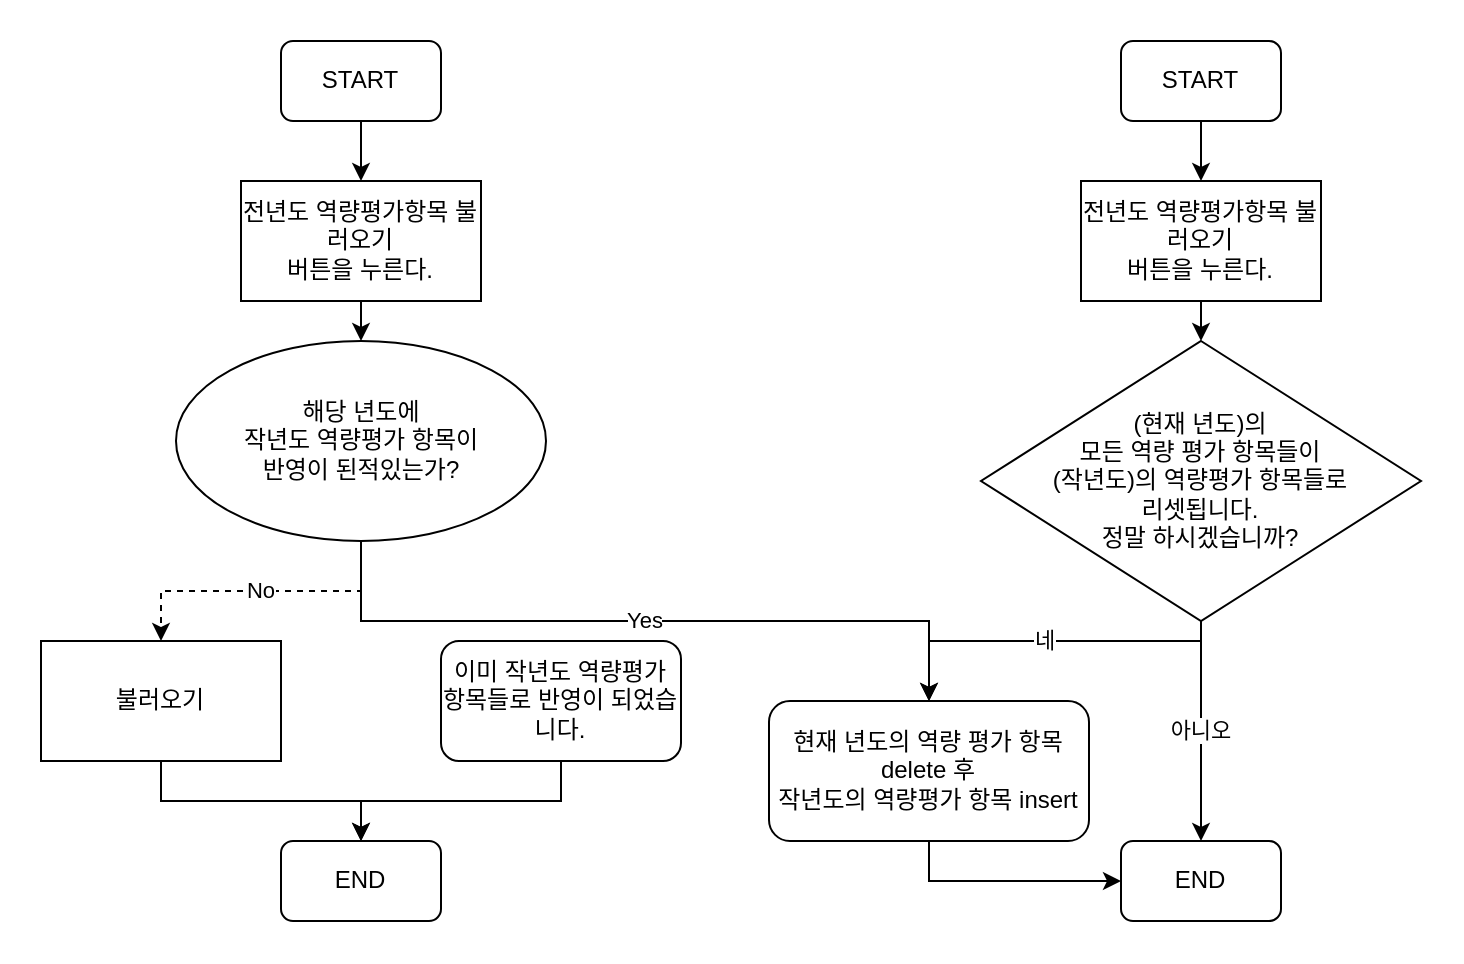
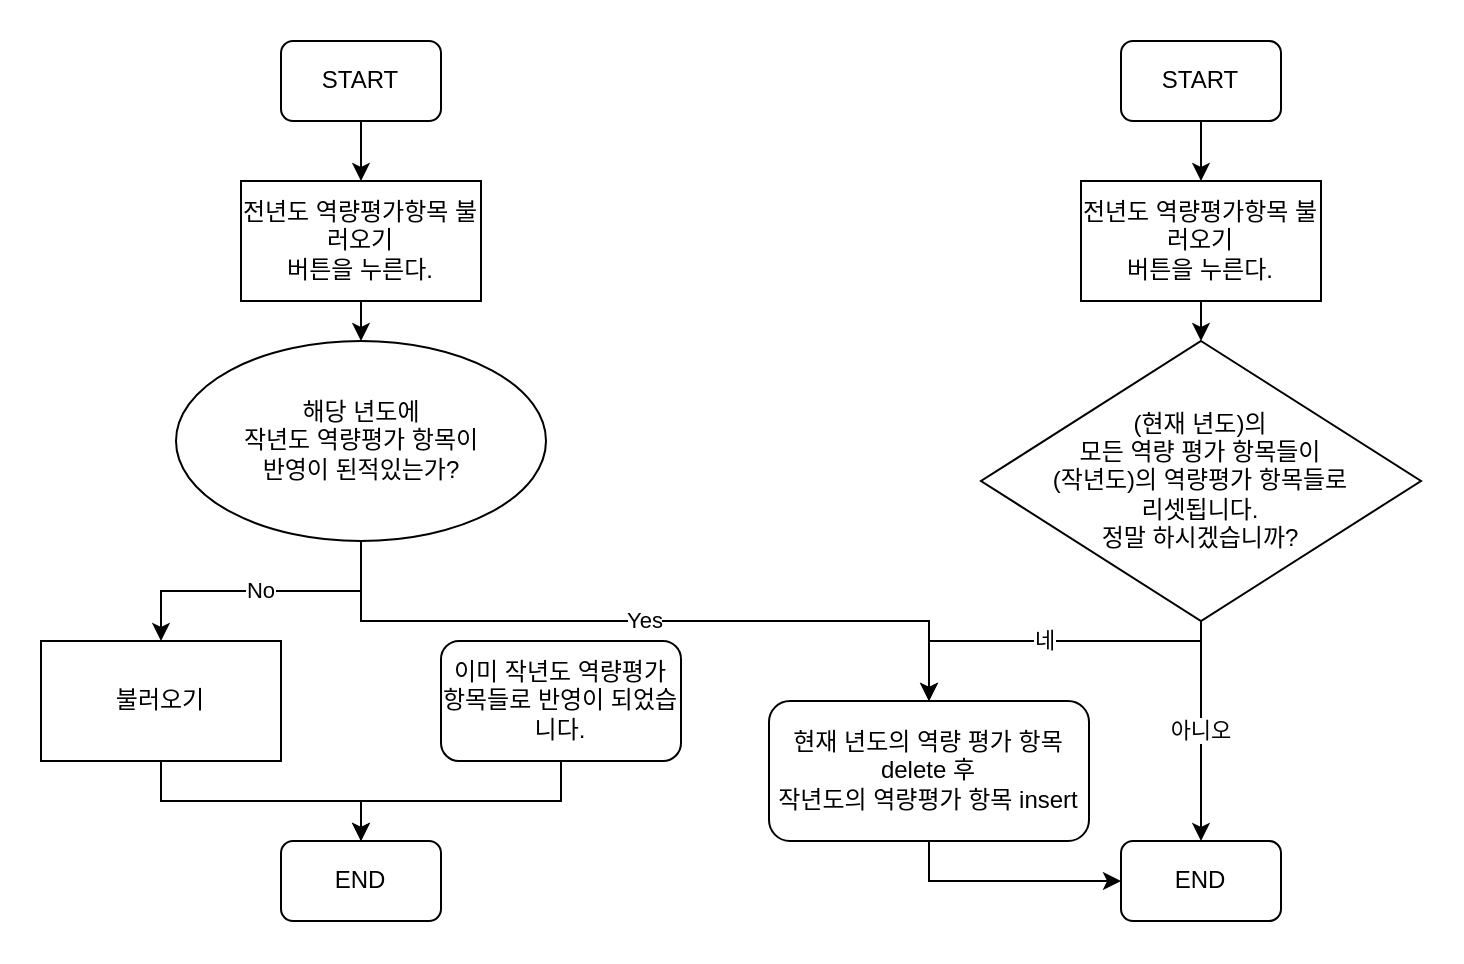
  <mxCell id="0" />
  <mxCell id="1" parent="0" />
  <mxCell id="2" style="edgeStyle=orthogonalEdgeStyle;rounded=0;orthogonalLoop=1;jettySize=auto;html=1;exitX=0.5;exitY=1;exitDx=0;exitDy=0;entryX=0.5;entryY=0;entryDx=0;entryDy=0;" edge="1" parent="1" source="3" target="5"><mxGeometry relative="1" as="geometry" /></mxCell>
  <mxCell id="3" value="START" style="rounded=1;whiteSpace=wrap;html=1;" vertex="1" parent="1"><mxGeometry x="140" y="20" width="80" height="40" as="geometry" /></mxCell>
  <mxCell id="4" style="edgeStyle=orthogonalEdgeStyle;rounded=0;orthogonalLoop=1;jettySize=auto;html=1;exitX=0.5;exitY=1;exitDx=0;exitDy=0;entryX=0.5;entryY=0;entryDx=0;entryDy=0;" edge="1" parent="1" source="5" target="12"><mxGeometry relative="1" as="geometry" /></mxCell>
  <mxCell id="5" value="전년도 역량평가항목 불러오기&lt;br&gt;버튼을 누른다." style="rounded=0;whiteSpace=wrap;html=1;" vertex="1" parent="1"><mxGeometry x="120" y="90" width="120" height="60" as="geometry" /></mxCell>
  <mxCell id="6" style="edgeStyle=orthogonalEdgeStyle;rounded=0;orthogonalLoop=1;jettySize=auto;html=1;exitX=0.5;exitY=1;exitDx=0;exitDy=0;entryX=0.5;entryY=0;entryDx=0;entryDy=0;" edge="1" parent="1" source="7" target="9"><mxGeometry relative="1" as="geometry" /></mxCell>
  <mxCell id="7" value="START" style="rounded=1;whiteSpace=wrap;html=1;" vertex="1" parent="1"><mxGeometry x="560" y="20" width="80" height="40" as="geometry" /></mxCell>
  <mxCell id="8" style="edgeStyle=orthogonalEdgeStyle;rounded=0;orthogonalLoop=1;jettySize=auto;html=1;exitX=0.5;exitY=1;exitDx=0;exitDy=0;entryX=0.5;entryY=0;entryDx=0;entryDy=0;" edge="1" parent="1" source="9" target="19"><mxGeometry relative="1" as="geometry" /></mxCell>
  <mxCell id="9" value="전년도 역량평가항목 불러오기&lt;br&gt;버튼을 누른다." style="rounded=0;whiteSpace=wrap;html=1;" vertex="1" parent="1"><mxGeometry x="540" y="90" width="120" height="60" as="geometry" /></mxCell>
- <mxCell id="10" value="No" style="edgeStyle=orthogonalEdgeStyle;rounded=0;orthogonalLoop=1;jettySize=auto;html=1;exitX=0.5;exitY=1;exitDx=0;exitDy=0;entryX=0.5;entryY=0;entryDx=0;entryDy=0;dashed=1;" edge="1" parent="1" source="12" target="14"><mxGeometry relative="1" as="geometry" /></mxCell>
+ <mxCell id="10" value="No" style="edgeStyle=orthogonalEdgeStyle;rounded=0;orthogonalLoop=1;jettySize=auto;html=1;exitX=0.5;exitY=1;exitDx=0;exitDy=0;entryX=0.5;entryY=0;entryDx=0;entryDy=0;" edge="1" parent="1" source="12" target="14"><mxGeometry relative="1" as="geometry" /></mxCell>
  <mxCell id="11" value="Yes" style="edgeStyle=orthogonalEdgeStyle;rounded=0;orthogonalLoop=1;jettySize=auto;html=1;exitX=0.5;exitY=1;exitDx=0;exitDy=0;" edge="1" parent="1" source="12" target="23"><mxGeometry relative="1" as="geometry" /></mxCell>
  <mxCell id="12" value="해당 년도에 &lt;br&gt;작년도 역량평가 항목이 &lt;br&gt;반영이 된적있는가?" style="ellipse;whiteSpace=wrap;html=1;" vertex="1" parent="1"><mxGeometry x="87.5" y="170" width="185" height="100" as="geometry" /></mxCell>
  <mxCell id="13" style="edgeStyle=orthogonalEdgeStyle;rounded=0;orthogonalLoop=1;jettySize=auto;html=1;exitX=0.5;exitY=1;exitDx=0;exitDy=0;" edge="1" parent="1" source="14" target="20"><mxGeometry relative="1" as="geometry" /></mxCell>
  <mxCell id="14" value="불러오기" style="rounded=0;whiteSpace=wrap;html=1;" vertex="1" parent="1"><mxGeometry x="20" y="320" width="120" height="60" as="geometry" /></mxCell>
  <mxCell id="15" style="edgeStyle=orthogonalEdgeStyle;rounded=0;orthogonalLoop=1;jettySize=auto;html=1;exitX=0.5;exitY=1;exitDx=0;exitDy=0;entryX=0.5;entryY=0;entryDx=0;entryDy=0;" edge="1" parent="1" source="16" target="20"><mxGeometry relative="1" as="geometry" /></mxCell>
  <mxCell id="16" value="이미 작년도 역량평가 항목들로 반영이 되었습니다." style="whiteSpace=wrap;html=1;rounded=1;" vertex="1" parent="1"><mxGeometry x="220" y="320" width="120" height="60" as="geometry" /></mxCell>
  <mxCell id="17" value="아니오" style="edgeStyle=orthogonalEdgeStyle;rounded=0;orthogonalLoop=1;jettySize=auto;html=1;exitX=0.5;exitY=1;exitDx=0;exitDy=0;entryX=0.5;entryY=0;entryDx=0;entryDy=0;" edge="1" parent="1" source="19" target="21"><mxGeometry relative="1" as="geometry" /></mxCell>
  <mxCell id="18" value="네" style="edgeStyle=orthogonalEdgeStyle;rounded=0;orthogonalLoop=1;jettySize=auto;html=1;exitX=0.5;exitY=1;exitDx=0;exitDy=0;entryX=0.5;entryY=0;entryDx=0;entryDy=0;" edge="1" parent="1" source="19" target="23"><mxGeometry relative="1" as="geometry"><Array as="points"><mxPoint x="600" y="320" /><mxPoint x="464" y="320" /></Array></mxGeometry></mxCell>
  <mxCell id="19" value="(현재 년도)의 &lt;br&gt;모든 역량 평가 항목들이&lt;br&gt;(작년도)의 역량평가 항목들로 &lt;br&gt;리셋됩니다.&lt;br&gt;정말 하시겠습니까?" style="rhombus;whiteSpace=wrap;html=1;" vertex="1" parent="1"><mxGeometry x="490" y="170" width="220" height="140" as="geometry" /></mxCell>
  <mxCell id="20" value="END" style="rounded=1;whiteSpace=wrap;html=1;" vertex="1" parent="1"><mxGeometry x="140" y="420" width="80" height="40" as="geometry" /></mxCell>
  <mxCell id="21" value="END" style="rounded=1;whiteSpace=wrap;html=1;" vertex="1" parent="1"><mxGeometry x="560" y="420" width="80" height="40" as="geometry" /></mxCell>
  <mxCell id="22" style="edgeStyle=orthogonalEdgeStyle;rounded=0;orthogonalLoop=1;jettySize=auto;html=1;exitX=0.5;exitY=1;exitDx=0;exitDy=0;entryX=0;entryY=0.5;entryDx=0;entryDy=0;" edge="1" parent="1" source="23" target="21"><mxGeometry relative="1" as="geometry" /></mxCell>
  <mxCell id="23" value="현재 년도의 역량 평가 항목 delete 후 &lt;br&gt;작년도의 역량평가 항목 insert" style="whiteSpace=wrap;html=1;rounded=1;" vertex="1" parent="1"><mxGeometry x="384" y="350" width="160" height="70" as="geometry" /></mxCell>
